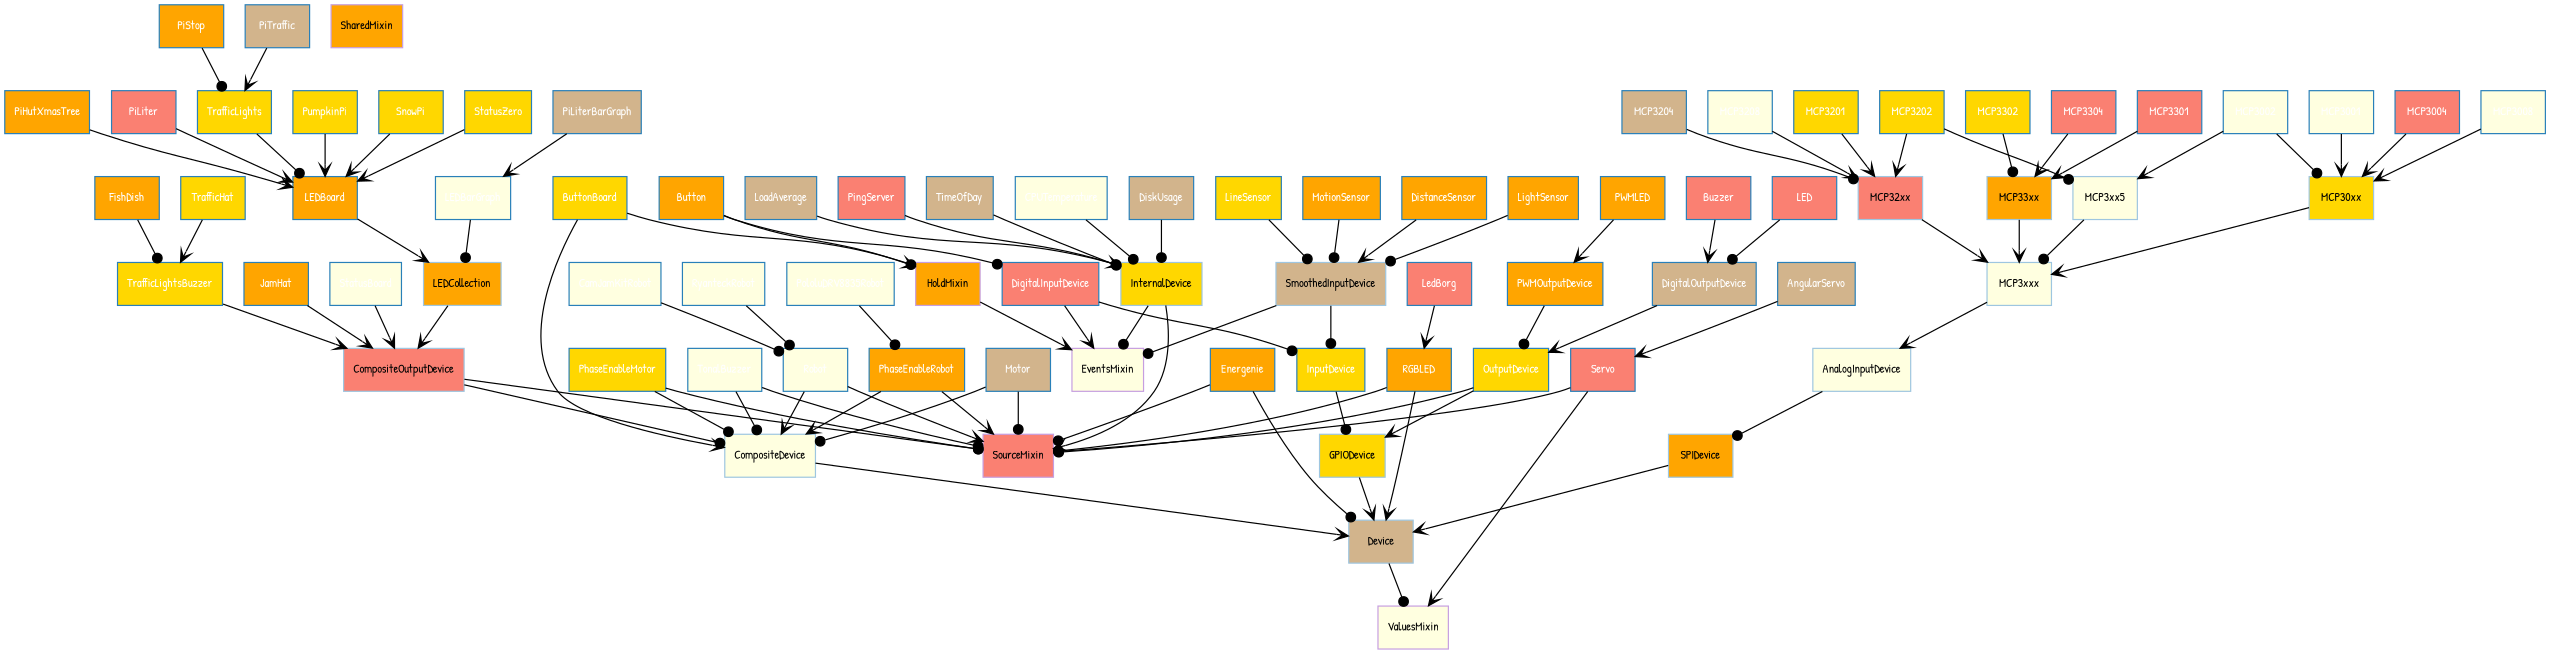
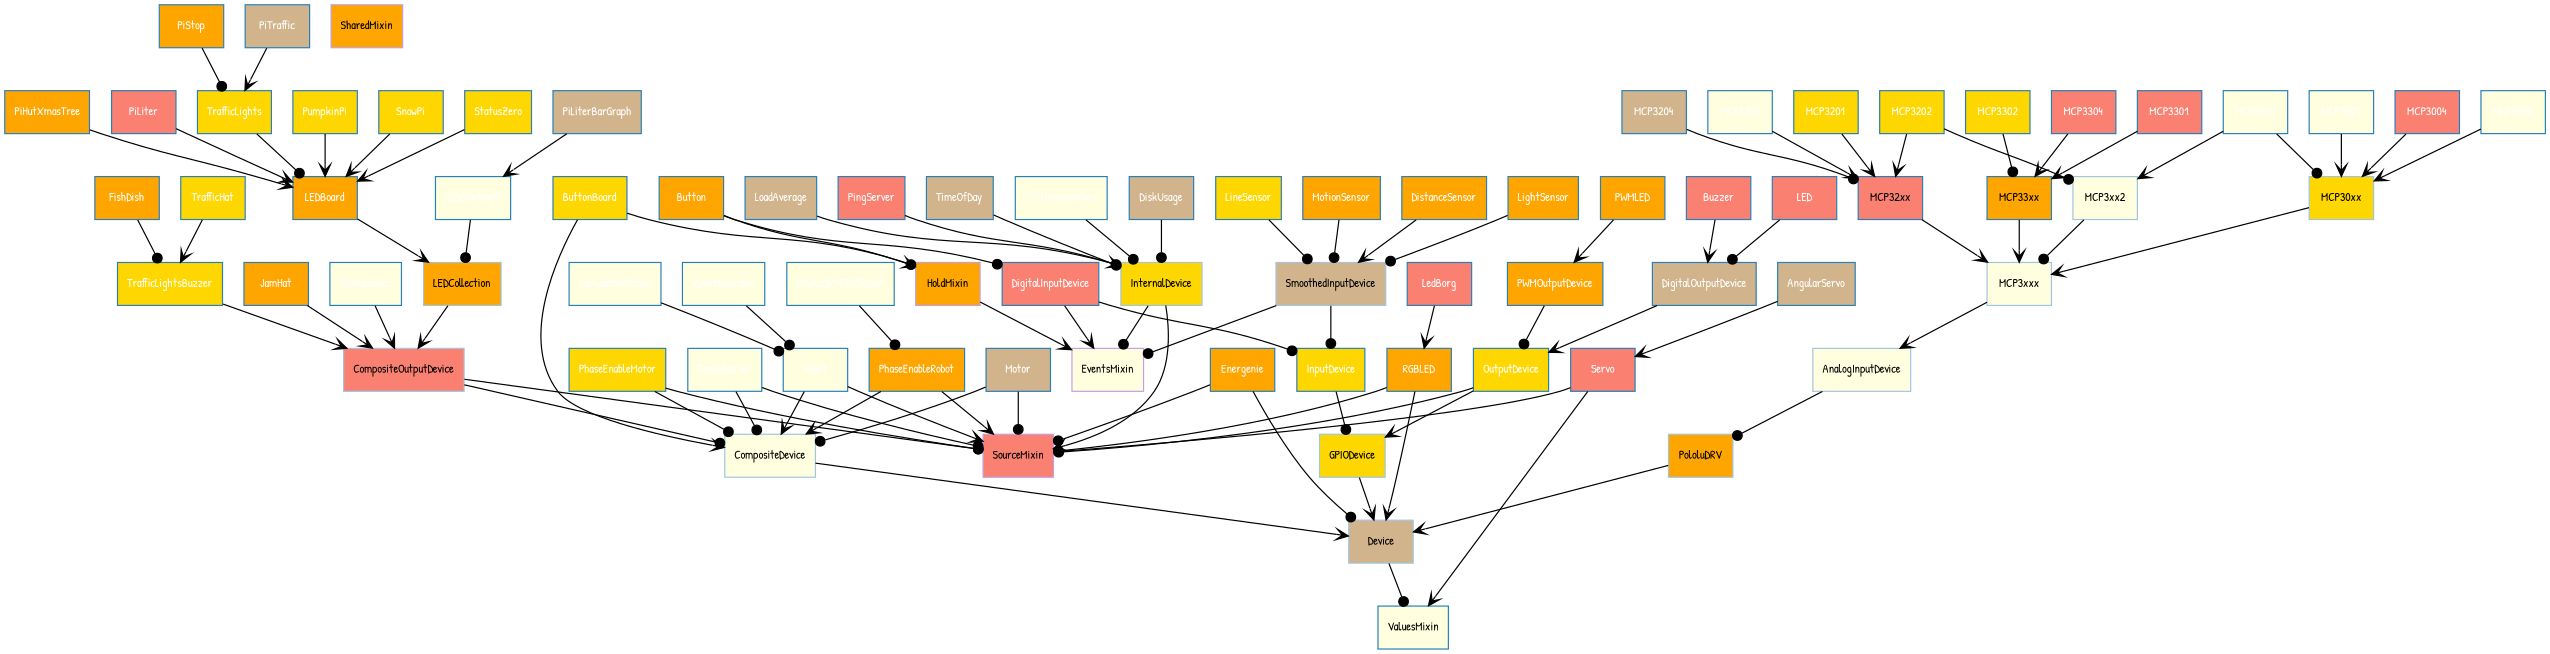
  digraph {
    fontname="Patrick Hand"
    rankdir=TB
    node [color="#2980b9" fillcolor=orange fontcolor="#ffffff" fontname="Patrick Hand" fontsize=10 shape=rect style=filled]
    edge [arrowhead=vee fontname="Patrick Hand"]
    EventsMixin [color="#c69ee0" fillcolor=lightyellow fontcolor="#000000"]
    HoldMixin [color="#c69ee0" fontcolor="#000000"]
    SharedMixin [color="#c69ee0" fontcolor="#000000"]
    SourceMixin [color="#c69ee0" fillcolor=salmon fontcolor="#000000"]
-   ValuesMixin [color="#c69ee0" fillcolor=lightyellow fontcolor="#000000"]
+   ValuesMixin [fillcolor=lightyellow fontcolor="#000000"]
    AnalogInputDevice [color="#9ec6e0" fillcolor=lightyellow fontcolor="#000000"]
-   SPIDevice [color="#9ec6e0" fontcolor="#000000"]
+   SPIDevice [color="#9ec6e0" fontcolor="#000000" label=PololuDRV]
    Device [color="#9ec6e0" fillcolor=tan fontcolor="#000000"]
    CompositeDevice [color="#9ec6e0" fillcolor=lightyellow fontcolor="#000000"]
    CompositeOutputDevice [color="#9ec6e0" fillcolor=salmon fontcolor="#000000"]
    GPIODevice [color="#9ec6e0" fillcolor=gold fontcolor="#000000"]
    InternalDevice [color="#9ec6e0" fillcolor=gold fontcolor="#000000"]
    LEDCollection [color="#9ec6e0" fontcolor="#000000"]
    MCP30xx [color="#9ec6e0" fillcolor=gold fontcolor="#000000"]
    MCP3xxx [color="#9ec6e0" fillcolor=lightyellow fontcolor="#000000"]
-   MCP32xx [color="#9ec6e0" fillcolor=salmon fontcolor="#000000"]
-   MCP33xx [color="#9ec6e0" fontcolor="#000000"]
-   MCP3xx2 [color="#9ec6e0" fillcolor=lightyellow fontcolor="#000000" label=MCP3xx5]
+   MCP32xx [fillcolor=salmon fontcolor="#000000"]
+   MCP33xx [fontcolor="#000000"]
+   MCP3xx2 [color="#9ec6e0" fillcolor=lightyellow fontcolor="#000000"]
    SmoothedInputDevice [color="#9ec6e0" fillcolor=tan fontcolor="#000000"]
    InputDevice [fillcolor=gold]
    AngularServo [fillcolor=tan]
    Servo [fillcolor=salmon]
    Button
    DigitalInputDevice [fillcolor=salmon]
    ButtonBoard [fillcolor=gold]
    Buzzer [fillcolor=salmon]
    DigitalOutputDevice [fillcolor=tan]
    OutputDevice [fillcolor=gold]
    CPUTemperature [fillcolor=lightyellow]
    CamJamKitRobot [fillcolor=lightyellow]
    Robot [fillcolor=lightyellow]
    DiskUsage [fillcolor=tan]
    DistanceSensor
    Energenie
    TrafficLightsBuzzer [fillcolor=gold]
    FishDish
    JamHat
    LED [fillcolor=salmon]
    LEDBarGraph [fillcolor=lightyellow]
    LEDBoard
    LedBorg [fillcolor=salmon]
    RGBLED
    LightSensor
    LineSensor [fillcolor=gold]
    LoadAverage [fillcolor=tan]
    MCP3001 [fillcolor=lightyellow]
    MCP3002 [fillcolor=lightyellow]
    MCP3004 [fillcolor=salmon]
    MCP3008 [fillcolor=lightyellow]
    MCP3201 [fillcolor=gold]
    MCP3202 [fillcolor=gold]
    MCP3204 [fillcolor=tan]
    MCP3208 [fillcolor=lightyellow]
    MCP3301 [fillcolor=salmon]
    MCP3302 [fillcolor=gold]
    MCP3304 [fillcolor=salmon]
    MotionSensor
    Motor [fillcolor=tan]
    PWMLED
    PWMOutputDevice
    PhaseEnableMotor [fillcolor=gold]
    PhaseEnableRobot
    PiHutXmasTree
    PiLiter [fillcolor=salmon]
    PiLiterBarGraph [fillcolor=tan]
    TrafficLights [fillcolor=gold]
    PiStop
    PiTraffic [fillcolor=tan]
    PingServer [fillcolor=salmon]
    PololuDRV8835Robot [fillcolor=lightyellow]
    PumpkinPi [fillcolor=gold]
    RyanteckRobot [fillcolor=lightyellow]
    SnowPi [fillcolor=gold]
    StatusBoard [fillcolor=lightyellow]
    StatusZero [fillcolor=gold]
    TimeOfDay [fillcolor=tan]
    TonalBuzzer [fillcolor=lightyellow]
    TrafficHat [fillcolor=gold]
    HoldMixin -> EventsMixin
    AnalogInputDevice -> SPIDevice [arrowhead=dot]
    SPIDevice -> Device
    Device -> ValuesMixin [arrowhead=dot]
    CompositeDevice -> Device
    CompositeOutputDevice -> SourceMixin [arrowhead=dot]
    CompositeOutputDevice -> CompositeDevice [arrowhead=dot]
    GPIODevice -> Device
    InternalDevice -> EventsMixin [arrowhead=dot]
    InternalDevice -> SourceMixin
    LEDCollection -> CompositeOutputDevice
    MCP30xx -> MCP3xxx
    MCP3xxx -> AnalogInputDevice
    MCP32xx -> MCP3xxx
    MCP33xx -> MCP3xxx
    MCP3xx2 -> MCP3xxx [arrowhead=dot]
    SmoothedInputDevice -> EventsMixin [arrowhead=dot]
    SmoothedInputDevice -> InputDevice [arrowhead=dot]
    InputDevice -> GPIODevice [arrowhead=dot]
    AngularServo -> Servo
    Servo -> SourceMixin [arrowhead=dot]
    Servo -> ValuesMixin
    Button -> HoldMixin
    Button -> DigitalInputDevice [arrowhead=dot]
    DigitalInputDevice -> EventsMixin
    DigitalInputDevice -> InputDevice [arrowhead=dot]
    ButtonBoard -> HoldMixin [arrowhead=dot]
    ButtonBoard -> CompositeDevice
    Buzzer -> DigitalOutputDevice
    DigitalOutputDevice -> OutputDevice
    OutputDevice -> SourceMixin [arrowhead=dot]
    OutputDevice -> GPIODevice
    CPUTemperature -> InternalDevice [arrowhead=dot]
    CamJamKitRobot -> Robot [arrowhead=dot]
    Robot -> SourceMixin
    Robot -> CompositeDevice
    DiskUsage -> InternalDevice [arrowhead=dot]
    DistanceSensor -> SmoothedInputDevice
    Energenie -> SourceMixin [arrowhead=dot]
    Energenie -> Device [arrowhead=dot]
    TrafficLightsBuzzer -> CompositeOutputDevice
    FishDish -> TrafficLightsBuzzer [arrowhead=dot]
    JamHat -> CompositeOutputDevice
    LED -> DigitalOutputDevice [arrowhead=dot]
    LEDBarGraph -> LEDCollection [arrowhead=dot]
    LEDBoard -> LEDCollection
    LedBorg -> RGBLED
    RGBLED -> SourceMixin [arrowhead=dot]
    RGBLED -> Device
    LightSensor -> SmoothedInputDevice [arrowhead=dot]
    LineSensor -> SmoothedInputDevice [arrowhead=dot]
    LoadAverage -> InternalDevice [arrowhead=dot]
    MCP3001 -> MCP30xx
    MCP3002 -> MCP30xx [arrowhead=dot]
    MCP3002 -> MCP3xx2
    MCP3004 -> MCP30xx
    MCP3008 -> MCP30xx
    MCP3201 -> MCP32xx
    MCP3202 -> MCP32xx
    MCP3202 -> MCP3xx2 [arrowhead=dot]
    MCP3204 -> MCP32xx [arrowhead=dot]
    MCP3208 -> MCP32xx
    MCP3301 -> MCP33xx
    MCP3302 -> MCP33xx [arrowhead=dot]
    MCP3304 -> MCP33xx
    MotionSensor -> SmoothedInputDevice [arrowhead=dot]
    Motor -> SourceMixin [arrowhead=dot]
    Motor -> CompositeDevice [arrowhead=dot]
    PWMLED -> PWMOutputDevice
    PWMOutputDevice -> OutputDevice [arrowhead=dot]
    PhaseEnableMotor -> SourceMixin [arrowhead=dot]
    PhaseEnableMotor -> CompositeDevice [arrowhead=dot]
    PhaseEnableRobot -> SourceMixin
    PhaseEnableRobot -> CompositeDevice
    PiHutXmasTree -> LEDBoard
    PiLiter -> LEDBoard
    PiLiterBarGraph -> LEDBarGraph
    TrafficLights -> LEDBoard [arrowhead=dot]
    PiStop -> TrafficLights [arrowhead=dot]
    PiTraffic -> TrafficLights
    PingServer -> InternalDevice
    PololuDRV8835Robot -> PhaseEnableRobot [arrowhead=dot]
    PumpkinPi -> LEDBoard
    RyanteckRobot -> Robot [arrowhead=dot]
    SnowPi -> LEDBoard
    StatusBoard -> CompositeOutputDevice
    StatusZero -> LEDBoard
    TimeOfDay -> InternalDevice [arrowhead=dot]
    TonalBuzzer -> SourceMixin [arrowhead=dot]
    TonalBuzzer -> CompositeDevice [arrowhead=dot]
    TrafficHat -> TrafficLightsBuzzer
  }
